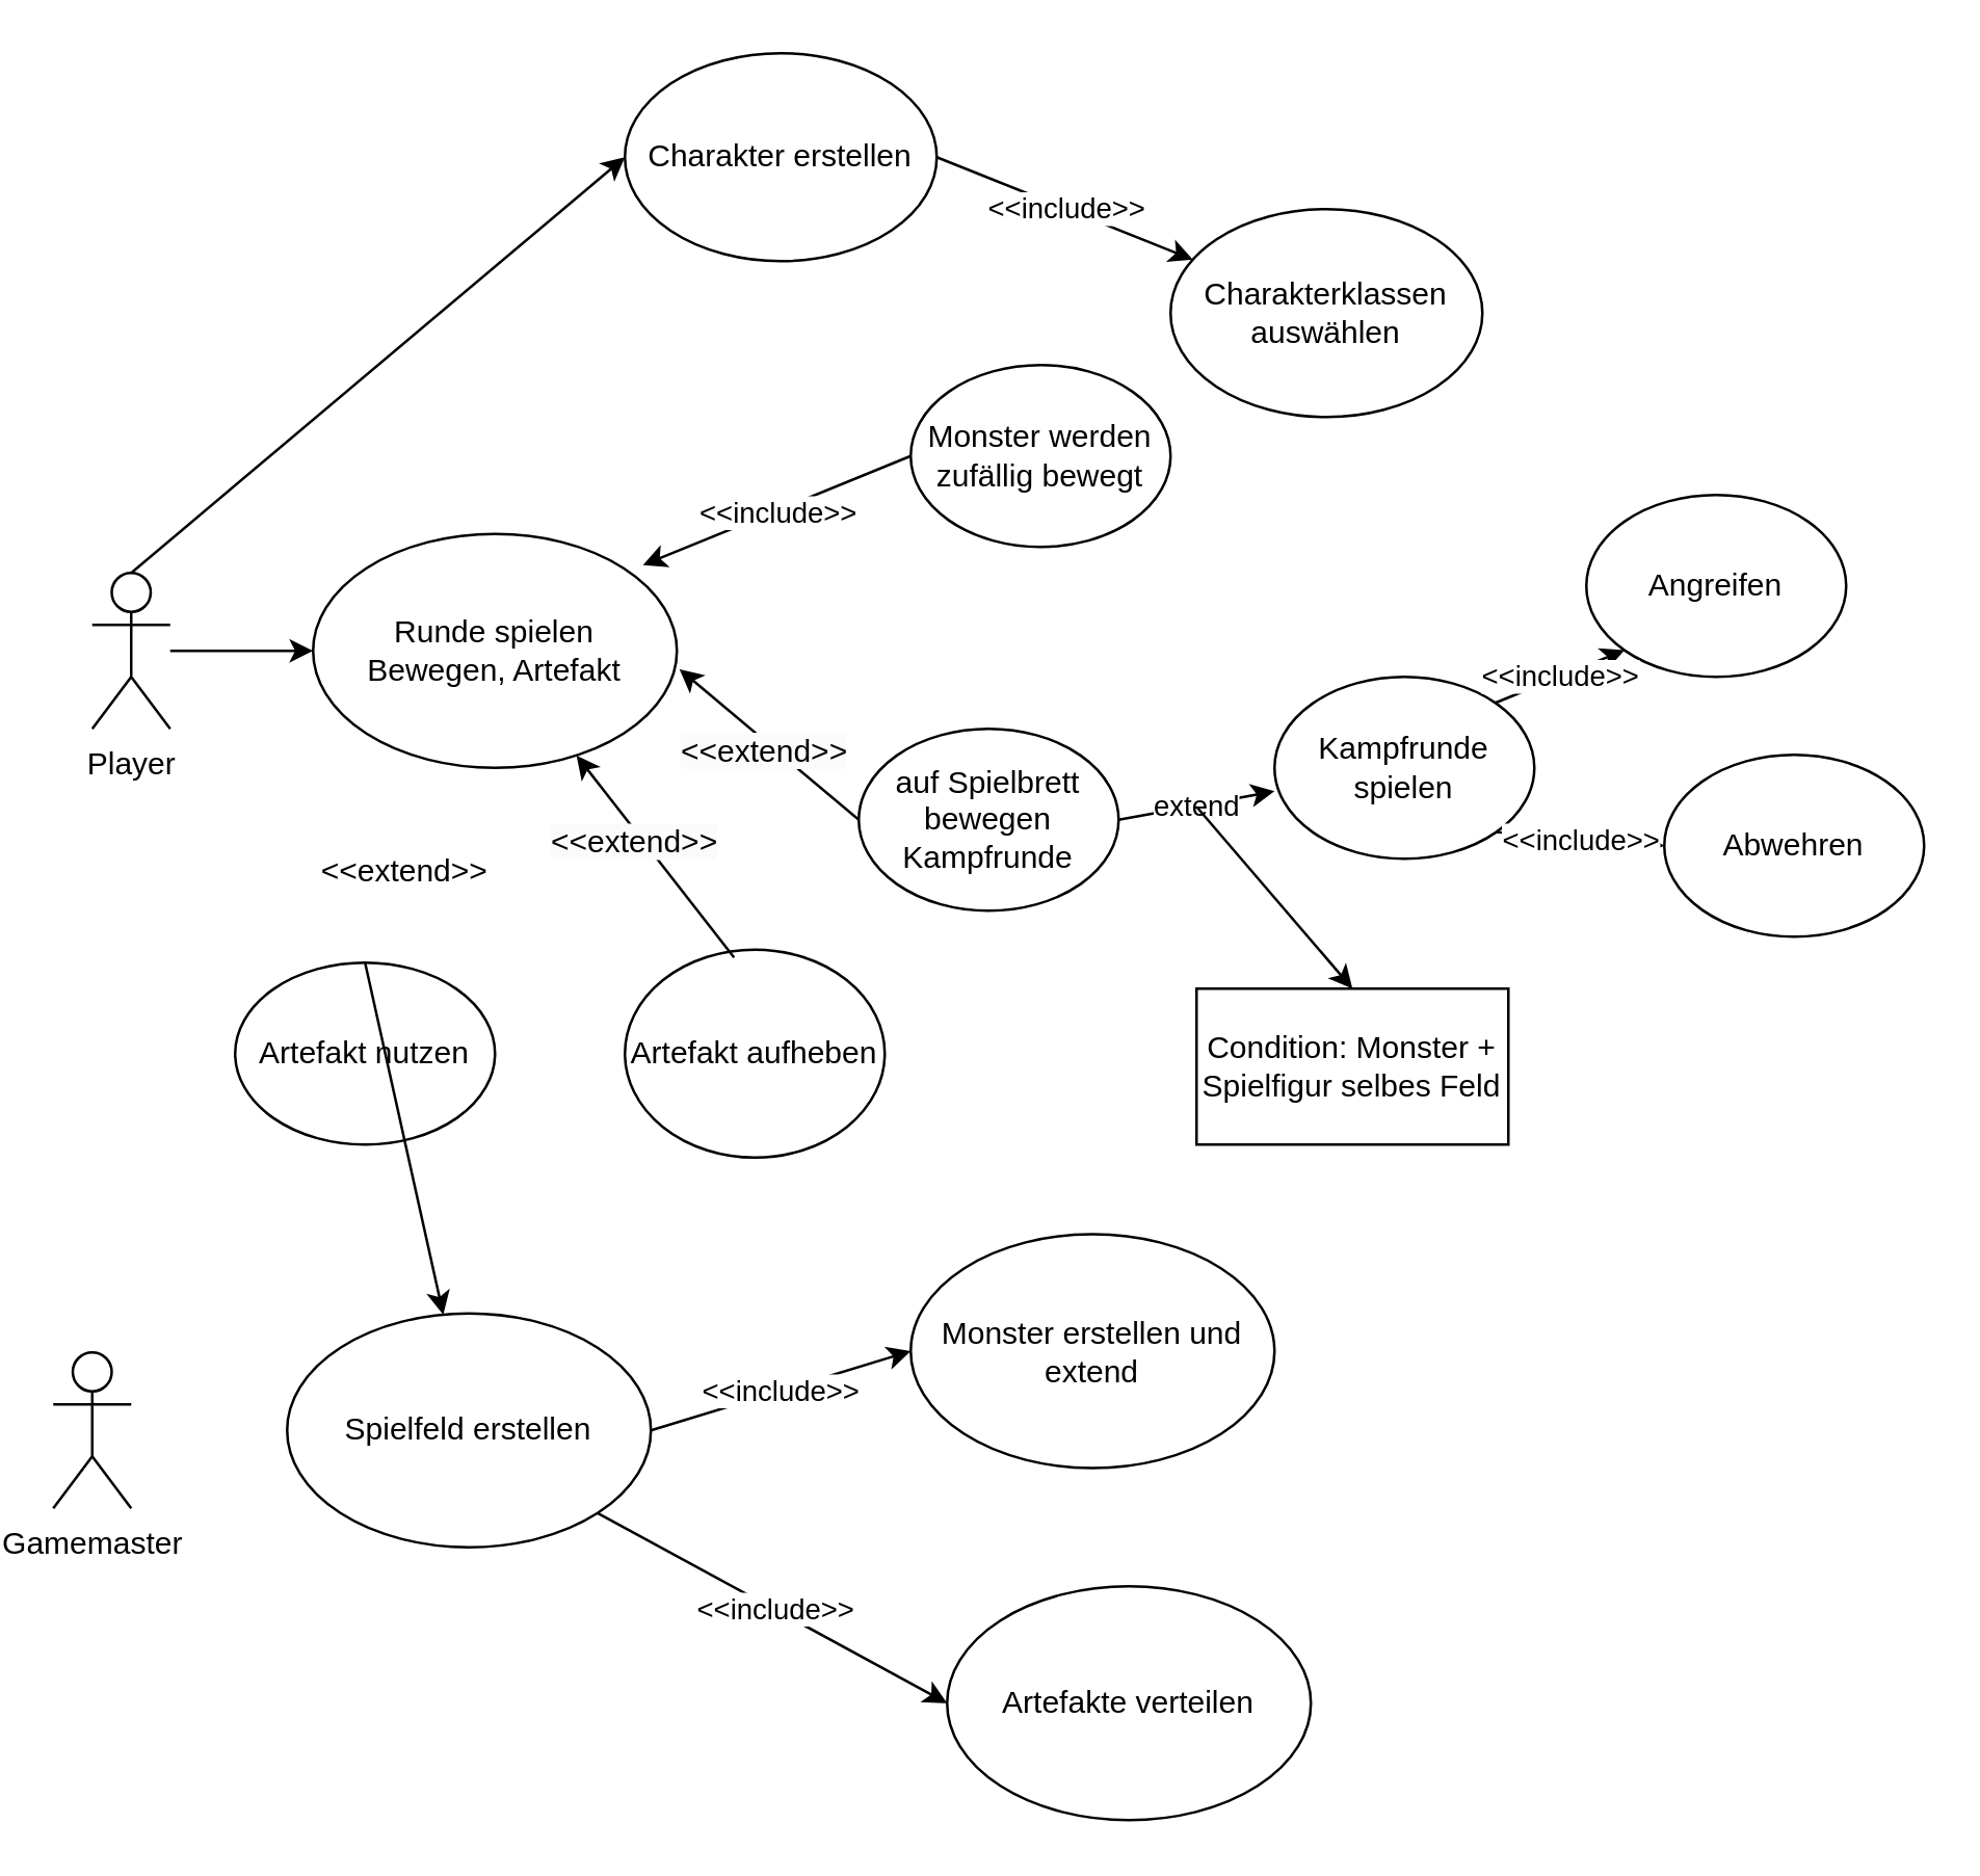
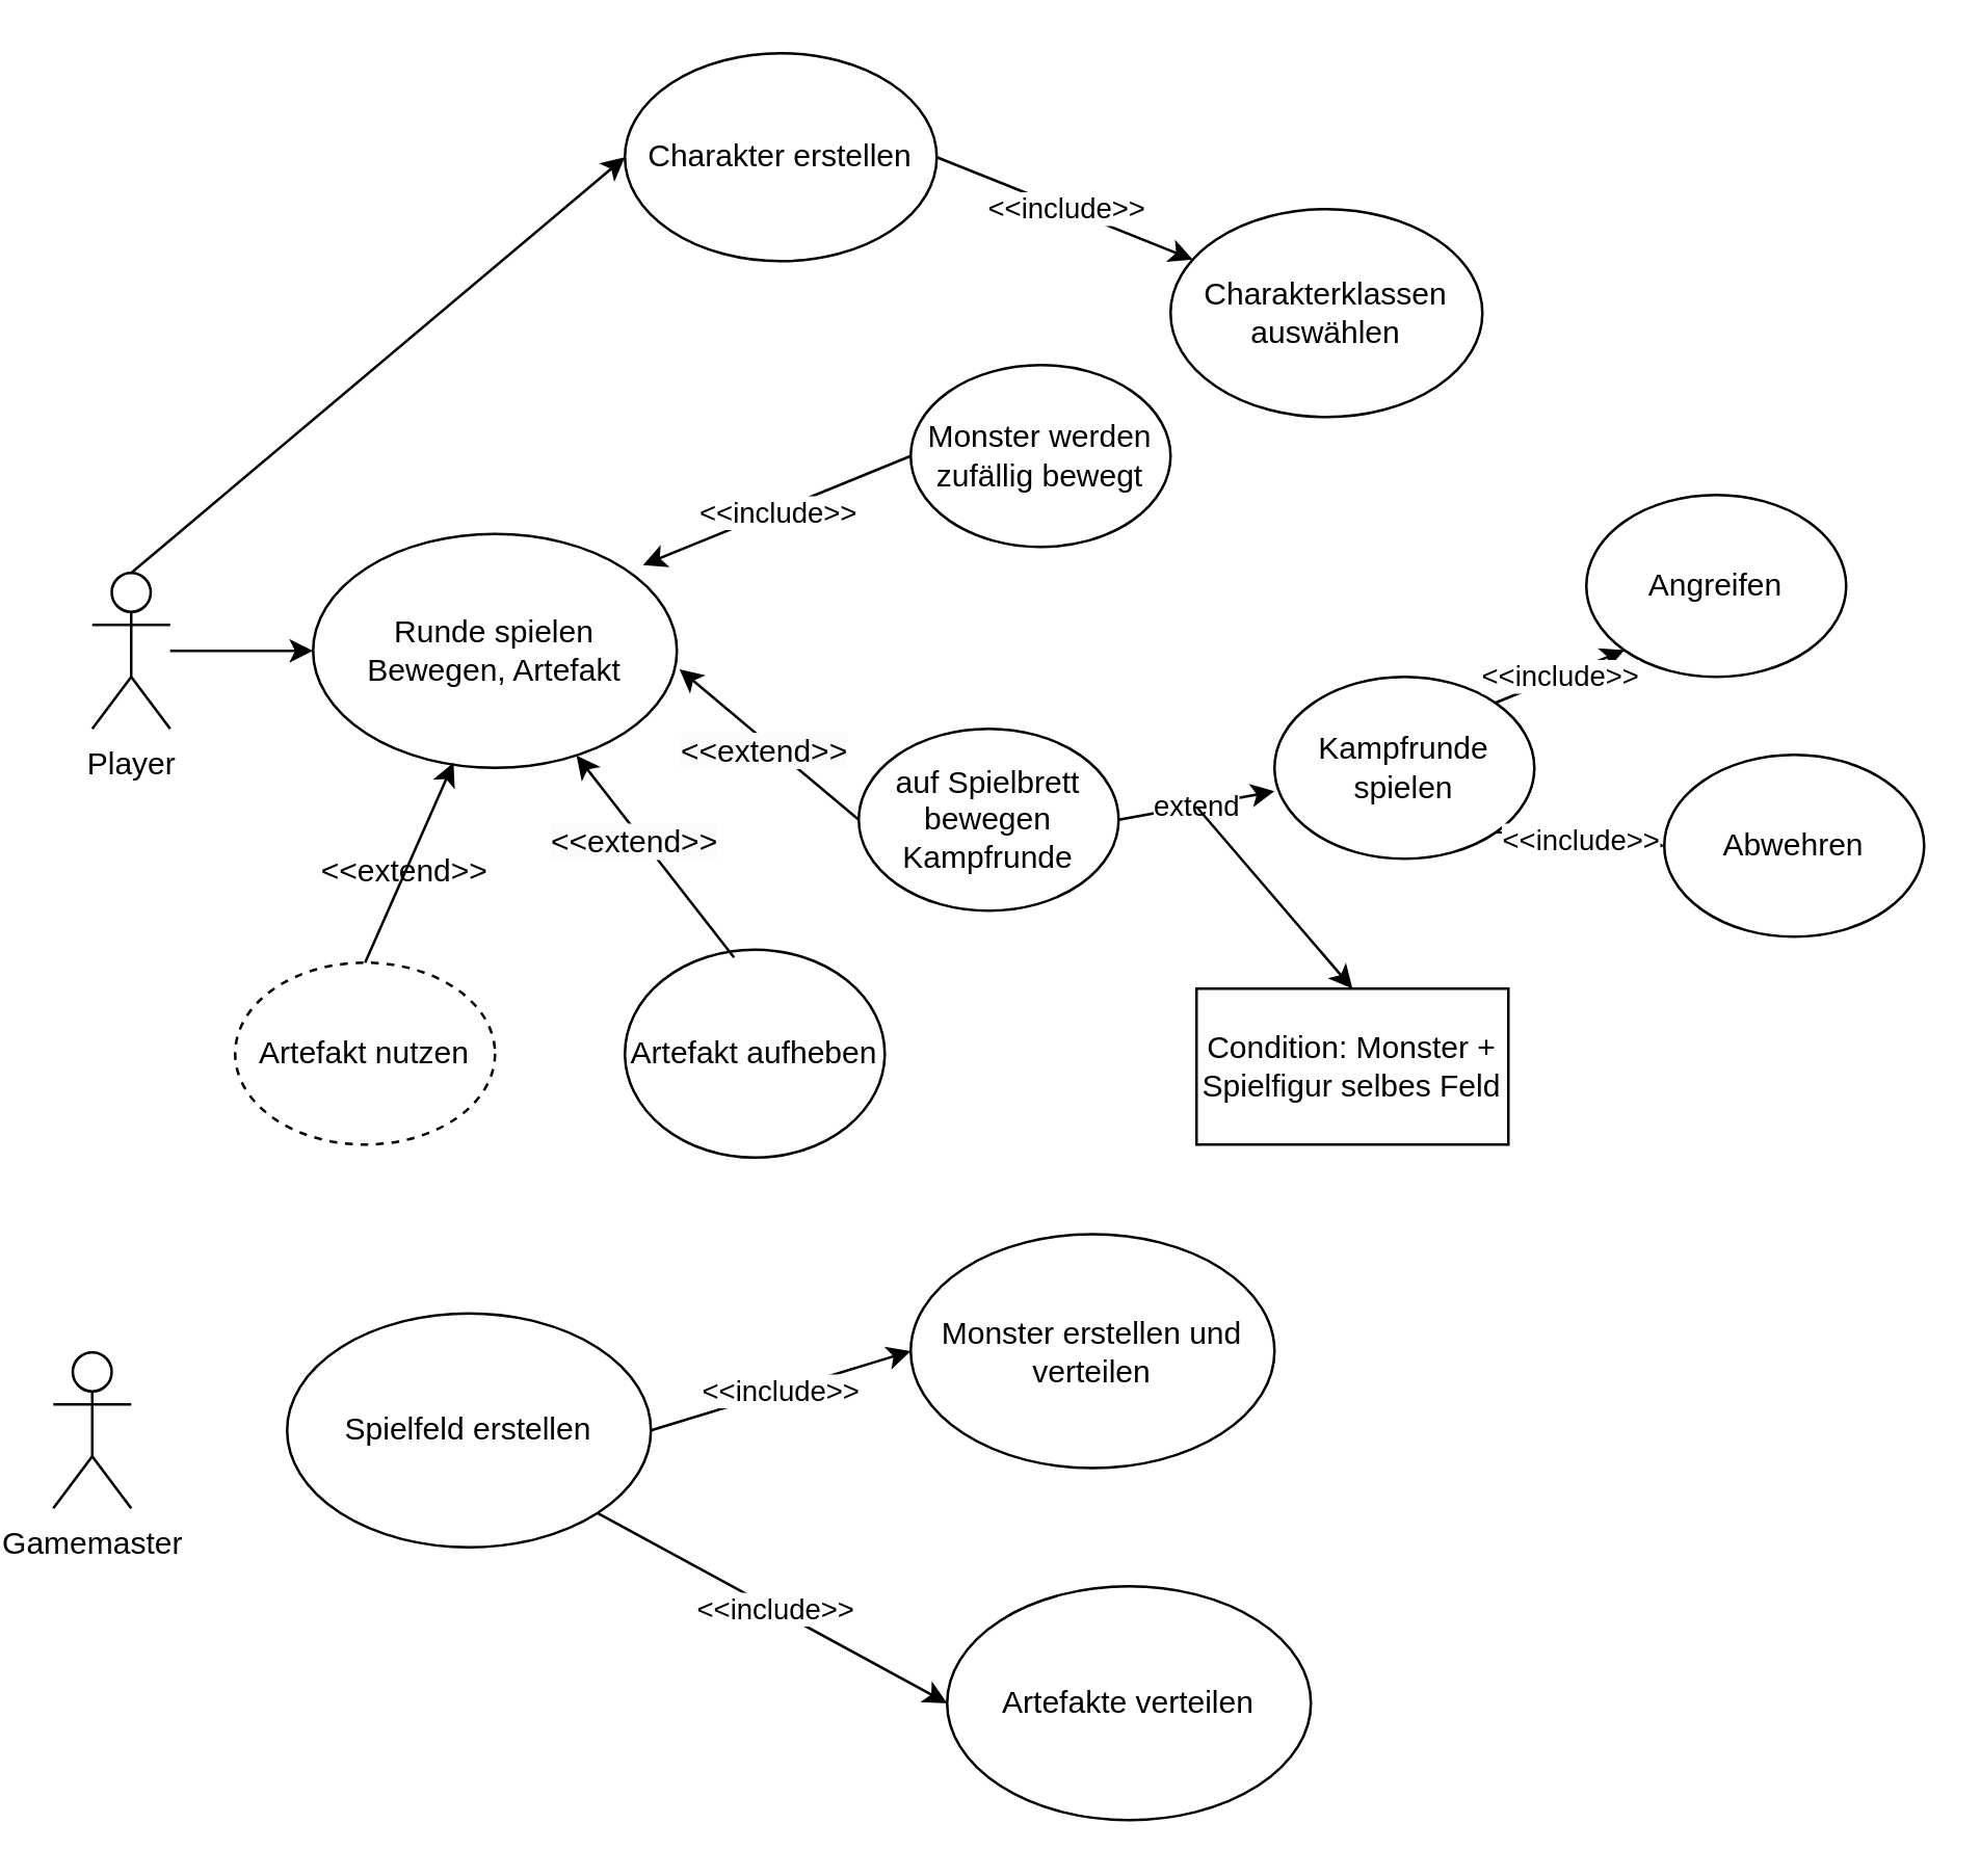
  <mxCell id="0" />
  <mxCell id="1" parent="0" />
  <mxCell id="2" style="edgeStyle=orthogonalEdgeStyle;rounded=0;orthogonalLoop=1;jettySize=auto;html=1;entryX=0;entryY=0.5;entryDx=0;entryDy=0;" edge="1" parent="1" source="3" target="5"><mxGeometry relative="1" as="geometry" /></mxCell>
  <mxCell id="3" value="Player" style="shape=umlActor;verticalLabelPosition=bottom;verticalAlign=top;html=1;outlineConnect=0;" parent="1" vertex="1"><mxGeometry x="35" y="220" width="30" height="60" as="geometry" /></mxCell>
  <mxCell id="4" value="Gamemaster" style="shape=umlActor;verticalLabelPosition=bottom;verticalAlign=top;html=1;outlineConnect=0;" parent="1" vertex="1"><mxGeometry x="20" y="520" width="30" height="60" as="geometry" /></mxCell>
  <mxCell id="5" value="Runde spielen&lt;br&gt;Bewegen, Artefakt" style="ellipse;whiteSpace=wrap;html=1;" vertex="1" parent="1"><mxGeometry x="120" y="205" width="140" height="90" as="geometry" /></mxCell>
- <mxCell id="6" value="Artefakt nutzen" style="ellipse;whiteSpace=wrap;html=1;" vertex="1" parent="1"><mxGeometry x="90" y="370" width="100" height="70" as="geometry" /></mxCell>
+ <mxCell id="6" value="Artefakt nutzen" style="ellipse;whiteSpace=wrap;html=1;dashed=1;" vertex="1" parent="1"><mxGeometry x="90" y="370" width="100" height="70" as="geometry" /></mxCell>
  <mxCell id="7" value="Artefakt aufheben" style="ellipse;whiteSpace=wrap;html=1;" vertex="1" parent="1"><mxGeometry x="240" y="365" width="100" height="80" as="geometry" /></mxCell>
  <mxCell id="8" value="" style="endArrow=classic;html=1;rounded=0;exitX=0.42;exitY=0.038;exitDx=0;exitDy=0;exitPerimeter=0;" edge="1" parent="1" source="7" target="5"><mxGeometry width="50" height="50" relative="1" as="geometry"><mxPoint x="340" y="430" as="sourcePoint" /><mxPoint x="390" y="380" as="targetPoint" /></mxGeometry></mxCell>
- <mxCell id="9" value="" style="endArrow=classic;html=1;rounded=0;exitX=0.5;exitY=0;exitDx=0;exitDy=0;" edge="1" parent="1" source="6" target="32"><mxGeometry width="50" height="50" relative="1" as="geometry"><mxPoint x="340" y="430" as="sourcePoint" /><mxPoint x="390" y="380" as="targetPoint" /></mxGeometry></mxCell>
+ <mxCell id="9" value="" style="endArrow=classic;html=1;rounded=0;exitX=0.5;exitY=0;exitDx=0;exitDy=0;entryX=0.386;entryY=0.978;entryDx=0;entryDy=0;entryPerimeter=0;" edge="1" parent="1" source="6" target="5"><mxGeometry width="50" height="50" relative="1" as="geometry"><mxPoint x="340" y="430" as="sourcePoint" /><mxPoint x="390" y="380" as="targetPoint" /></mxGeometry></mxCell>
  <mxCell id="10" value="auf Spielbrett bewegen&lt;br&gt;Kampfrunde" style="ellipse;whiteSpace=wrap;html=1;" vertex="1" parent="1"><mxGeometry x="330" y="280" width="100" height="70" as="geometry" /></mxCell>
  <mxCell id="11" value="" style="endArrow=classic;html=1;rounded=0;exitX=0;exitY=0.5;exitDx=0;exitDy=0;entryX=1.007;entryY=0.578;entryDx=0;entryDy=0;entryPerimeter=0;" edge="1" parent="1" source="10" target="5"><mxGeometry width="50" height="50" relative="1" as="geometry"><mxPoint x="340" y="430" as="sourcePoint" /><mxPoint x="390" y="380" as="targetPoint" /></mxGeometry></mxCell>
  <mxCell id="12" value="&amp;lt;&amp;lt;extend&amp;gt;&amp;gt;" style="text;html=1;align=center;verticalAlign=middle;resizable=0;points=[];autosize=1;strokeColor=none;fillColor=none;" vertex="1" parent="1"><mxGeometry x="110" y="320" width="90" height="30" as="geometry" /></mxCell>
  <mxCell id="13" value="&lt;span style=&quot;caret-color: rgb(0, 0, 0); color: rgb(0, 0, 0); font-family: Helvetica; font-size: 12px; font-style: normal; font-variant-caps: normal; font-weight: 400; letter-spacing: normal; text-align: center; text-indent: 0px; text-transform: none; word-spacing: 0px; -webkit-text-stroke-width: 0px; background-color: rgb(251, 251, 251); text-decoration: none; float: none; display: inline !important;&quot;&gt;&amp;lt;&amp;lt;extend&amp;gt;&amp;gt;&lt;/span&gt;" style="text;whiteSpace=wrap;html=1;" vertex="1" parent="1"><mxGeometry x="210" y="310" width="100" height="40" as="geometry" /></mxCell>
  <mxCell id="14" value="&lt;span style=&quot;caret-color: rgb(0, 0, 0); color: rgb(0, 0, 0); font-family: Helvetica; font-size: 12px; font-style: normal; font-variant-caps: normal; font-weight: 400; letter-spacing: normal; text-align: center; text-indent: 0px; text-transform: none; word-spacing: 0px; -webkit-text-stroke-width: 0px; background-color: rgb(251, 251, 251); text-decoration: none; float: none; display: inline !important;&quot;&gt;&amp;lt;&amp;lt;extend&amp;gt;&amp;gt;&lt;/span&gt;" style="text;whiteSpace=wrap;html=1;" vertex="1" parent="1"><mxGeometry x="260" y="275" width="80" height="20" as="geometry" /></mxCell>
  <mxCell id="15" value="Monster werden zufällig bewegt" style="ellipse;whiteSpace=wrap;html=1;" vertex="1" parent="1"><mxGeometry x="350" y="140" width="100" height="70" as="geometry" /></mxCell>
  <mxCell id="16" value="Charakter erstellen" style="ellipse;whiteSpace=wrap;html=1;" vertex="1" parent="1"><mxGeometry x="240" y="20" width="120" height="80" as="geometry" /></mxCell>
  <mxCell id="17" value="" style="endArrow=classic;html=1;rounded=0;exitX=0.5;exitY=0;exitDx=0;exitDy=0;exitPerimeter=0;entryX=0;entryY=0.5;entryDx=0;entryDy=0;" edge="1" parent="1" source="3" target="16"><mxGeometry width="50" height="50" relative="1" as="geometry"><mxPoint x="340" y="260" as="sourcePoint" /><mxPoint x="390" y="210" as="targetPoint" /></mxGeometry></mxCell>
  <mxCell id="18" value="Charakterklassen auswählen" style="ellipse;whiteSpace=wrap;html=1;" vertex="1" parent="1"><mxGeometry x="450" y="80" width="120" height="80" as="geometry" /></mxCell>
  <mxCell id="19" value="" style="endArrow=classic;html=1;rounded=0;exitX=1;exitY=0.5;exitDx=0;exitDy=0;" edge="1" parent="1" source="16" target="18"><mxGeometry relative="1" as="geometry"><mxPoint x="310" y="240" as="sourcePoint" /><mxPoint x="410" y="240" as="targetPoint" /></mxGeometry></mxCell>
  <mxCell id="20" value="&amp;lt;&amp;lt;include&amp;gt;&amp;gt;" style="edgeLabel;resizable=0;html=1;align=center;verticalAlign=middle;" connectable="0" vertex="1" parent="19"><mxGeometry relative="1" as="geometry"><mxPoint as="offset" /></mxGeometry></mxCell>
  <mxCell id="21" value="Kampfrunde spielen" style="ellipse;whiteSpace=wrap;html=1;" vertex="1" parent="1"><mxGeometry x="490" y="260" width="100" height="70" as="geometry" /></mxCell>
  <mxCell id="22" value="" style="endArrow=classic;html=1;rounded=0;exitX=1;exitY=0.5;exitDx=0;exitDy=0;entryX=0;entryY=0.629;entryDx=0;entryDy=0;entryPerimeter=0;" edge="1" parent="1" source="10" target="21"><mxGeometry relative="1" as="geometry"><mxPoint x="310" y="240" as="sourcePoint" /><mxPoint x="410" y="240" as="targetPoint" /></mxGeometry></mxCell>
  <mxCell id="23" value="extend" style="edgeLabel;resizable=0;html=1;align=center;verticalAlign=middle;" connectable="0" vertex="1" parent="22"><mxGeometry relative="1" as="geometry" /></mxCell>
  <mxCell id="24" value="" style="endArrow=classic;html=1;rounded=0;" edge="1" parent="1"><mxGeometry width="50" height="50" relative="1" as="geometry"><mxPoint x="460" y="310" as="sourcePoint" /><mxPoint x="520" y="380" as="targetPoint" /></mxGeometry></mxCell>
  <mxCell id="25" value="Condition: Monster + Spielfigur selbes Feld" style="rounded=0;whiteSpace=wrap;html=1;" vertex="1" parent="1"><mxGeometry x="460" y="380" width="120" height="60" as="geometry" /></mxCell>
  <mxCell id="26" value="Angreifen" style="ellipse;whiteSpace=wrap;html=1;" vertex="1" parent="1"><mxGeometry x="610" y="190" width="100" height="70" as="geometry" /></mxCell>
  <mxCell id="27" value="Abwehren" style="ellipse;whiteSpace=wrap;html=1;" vertex="1" parent="1"><mxGeometry x="640" y="290" width="100" height="70" as="geometry" /></mxCell>
  <mxCell id="28" value="" style="endArrow=classic;html=1;rounded=0;entryX=0;entryY=1;entryDx=0;entryDy=0;" edge="1" parent="1" target="26"><mxGeometry relative="1" as="geometry"><mxPoint x="575" y="270" as="sourcePoint" /><mxPoint x="469" y="109" as="targetPoint" /></mxGeometry></mxCell>
  <mxCell id="29" value="&amp;lt;&amp;lt;include&amp;gt;&amp;gt;" style="edgeLabel;resizable=0;html=1;align=center;verticalAlign=middle;" connectable="0" vertex="1" parent="28"><mxGeometry relative="1" as="geometry"><mxPoint as="offset" /></mxGeometry></mxCell>
  <mxCell id="30" value="" style="endArrow=classic;html=1;rounded=0;exitX=1;exitY=1;exitDx=0;exitDy=0;entryX=0;entryY=0.5;entryDx=0;entryDy=0;" edge="1" parent="1" source="21" target="27"><mxGeometry relative="1" as="geometry"><mxPoint x="380" y="80" as="sourcePoint" /><mxPoint x="479" y="119" as="targetPoint" /></mxGeometry></mxCell>
  <mxCell id="31" value="&amp;lt;&amp;lt;include&amp;gt;&amp;gt;" style="edgeLabel;resizable=0;html=1;align=center;verticalAlign=middle;" connectable="0" vertex="1" parent="30"><mxGeometry relative="1" as="geometry"><mxPoint as="offset" /></mxGeometry></mxCell>
  <mxCell id="32" value="Spielfeld erstellen" style="ellipse;whiteSpace=wrap;html=1;" vertex="1" parent="1"><mxGeometry x="110" y="505" width="140" height="90" as="geometry" /></mxCell>
- <mxCell id="33" value="Monster erstellen und extend" style="ellipse;whiteSpace=wrap;html=1;" vertex="1" parent="1"><mxGeometry x="350" y="474.5" width="140" height="90" as="geometry" /></mxCell>
+ <mxCell id="33" value="Monster erstellen und verteilen" style="ellipse;whiteSpace=wrap;html=1;" vertex="1" parent="1"><mxGeometry x="350" y="474.5" width="140" height="90" as="geometry" /></mxCell>
  <mxCell id="34" value="Artefakte verteilen" style="ellipse;whiteSpace=wrap;html=1;" vertex="1" parent="1"><mxGeometry x="364" y="610" width="140" height="90" as="geometry" /></mxCell>
  <mxCell id="35" value="" style="endArrow=classic;html=1;rounded=0;exitX=1;exitY=0.5;exitDx=0;exitDy=0;entryX=0;entryY=0.5;entryDx=0;entryDy=0;" edge="1" parent="1" source="32" target="33"><mxGeometry relative="1" as="geometry"><mxPoint x="585" y="330" as="sourcePoint" /><mxPoint x="650" y="375" as="targetPoint" /></mxGeometry></mxCell>
  <mxCell id="36" value="&amp;lt;&amp;lt;include&amp;gt;&amp;gt;" style="edgeLabel;resizable=0;html=1;align=center;verticalAlign=middle;" connectable="0" vertex="1" parent="35"><mxGeometry relative="1" as="geometry"><mxPoint as="offset" /></mxGeometry></mxCell>
  <mxCell id="37" value="" style="endArrow=classic;html=1;rounded=0;exitX=1;exitY=1;exitDx=0;exitDy=0;entryX=0;entryY=0.5;entryDx=0;entryDy=0;" edge="1" parent="1" source="32" target="34"><mxGeometry relative="1" as="geometry"><mxPoint x="595" y="340" as="sourcePoint" /><mxPoint x="660" y="385" as="targetPoint" /></mxGeometry></mxCell>
  <mxCell id="38" value="&amp;lt;&amp;lt;include&amp;gt;&amp;gt;" style="edgeLabel;resizable=0;html=1;align=center;verticalAlign=middle;" connectable="0" vertex="1" parent="37"><mxGeometry relative="1" as="geometry"><mxPoint as="offset" /></mxGeometry></mxCell>
  <mxCell id="39" value="" style="endArrow=classic;html=1;rounded=0;entryX=0.907;entryY=0.133;entryDx=0;entryDy=0;exitX=0;exitY=0.5;exitDx=0;exitDy=0;entryPerimeter=0;" edge="1" parent="1" source="15" target="5"><mxGeometry relative="1" as="geometry"><mxPoint x="585" y="280" as="sourcePoint" /><mxPoint x="635" y="260" as="targetPoint" /></mxGeometry></mxCell>
  <mxCell id="40" value="&amp;lt;&amp;lt;include&amp;gt;&amp;gt;" style="edgeLabel;resizable=0;html=1;align=center;verticalAlign=middle;" connectable="0" vertex="1" parent="39"><mxGeometry relative="1" as="geometry"><mxPoint as="offset" /></mxGeometry></mxCell>
